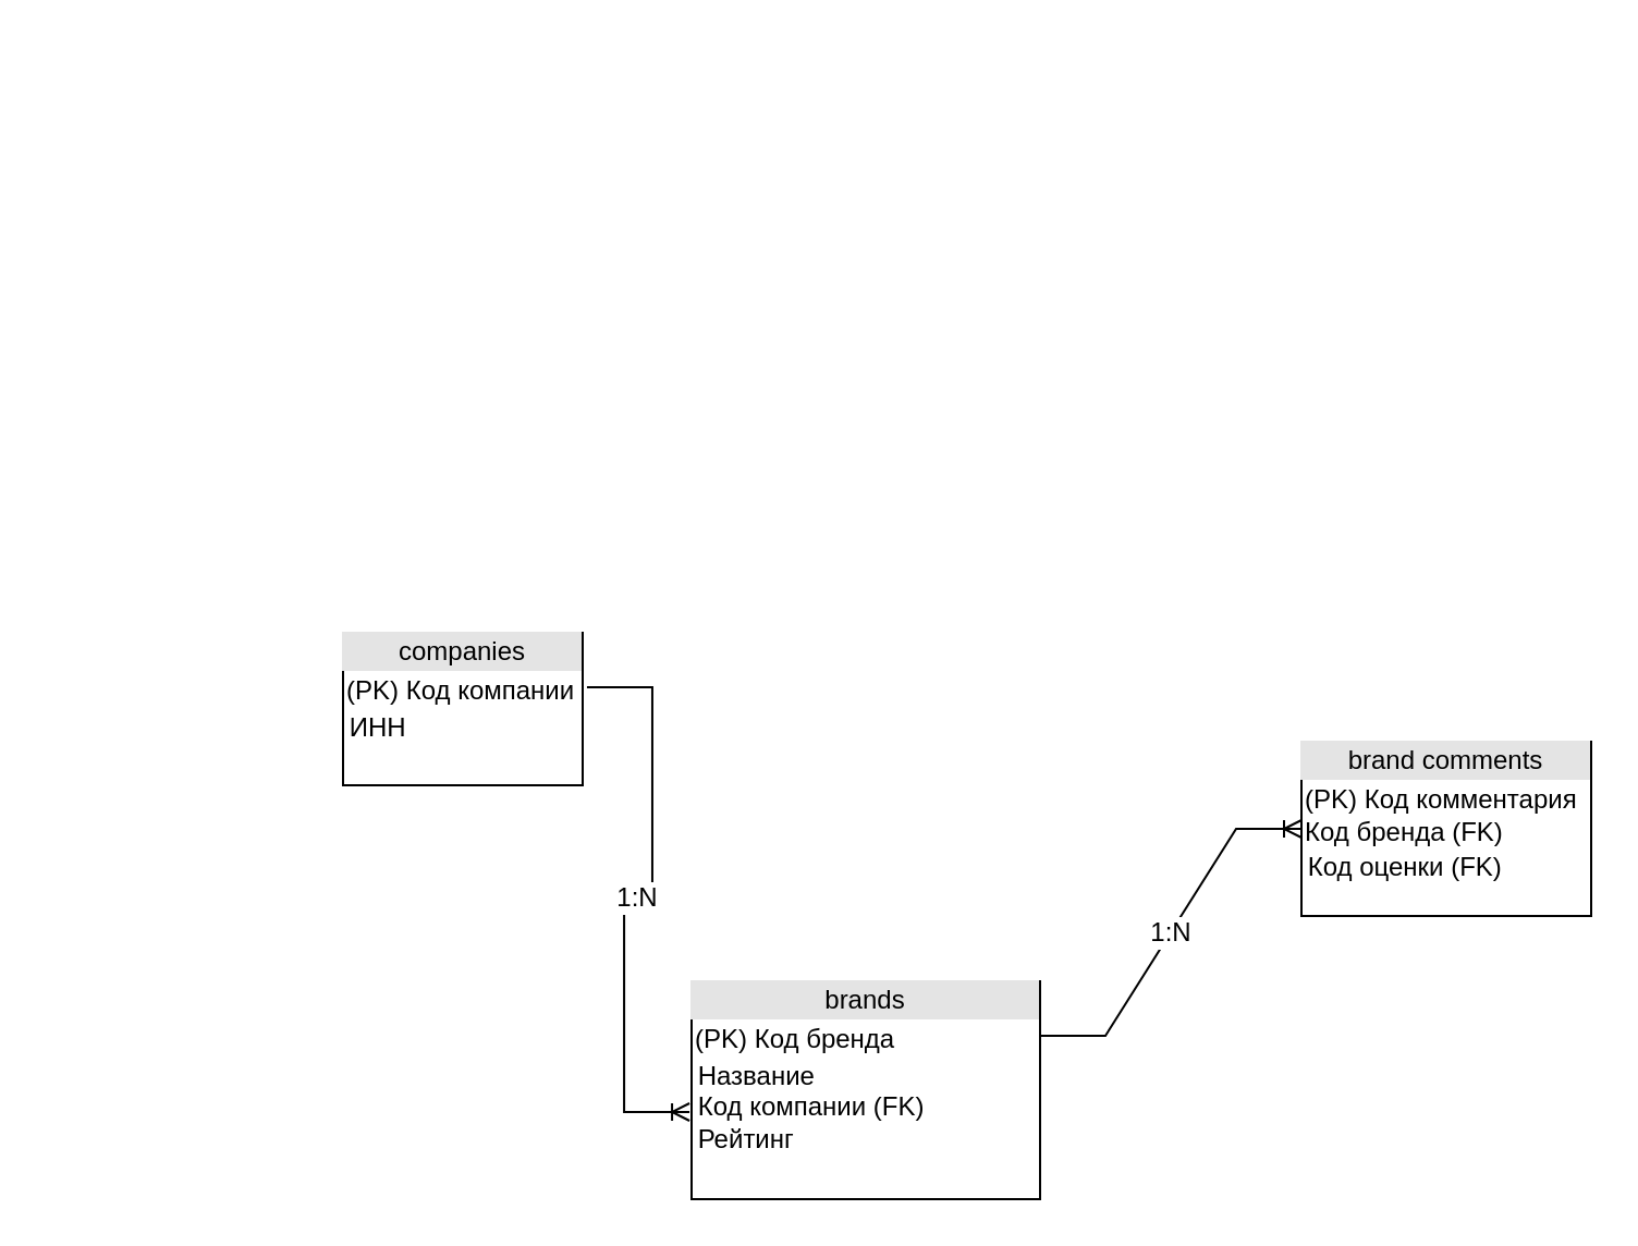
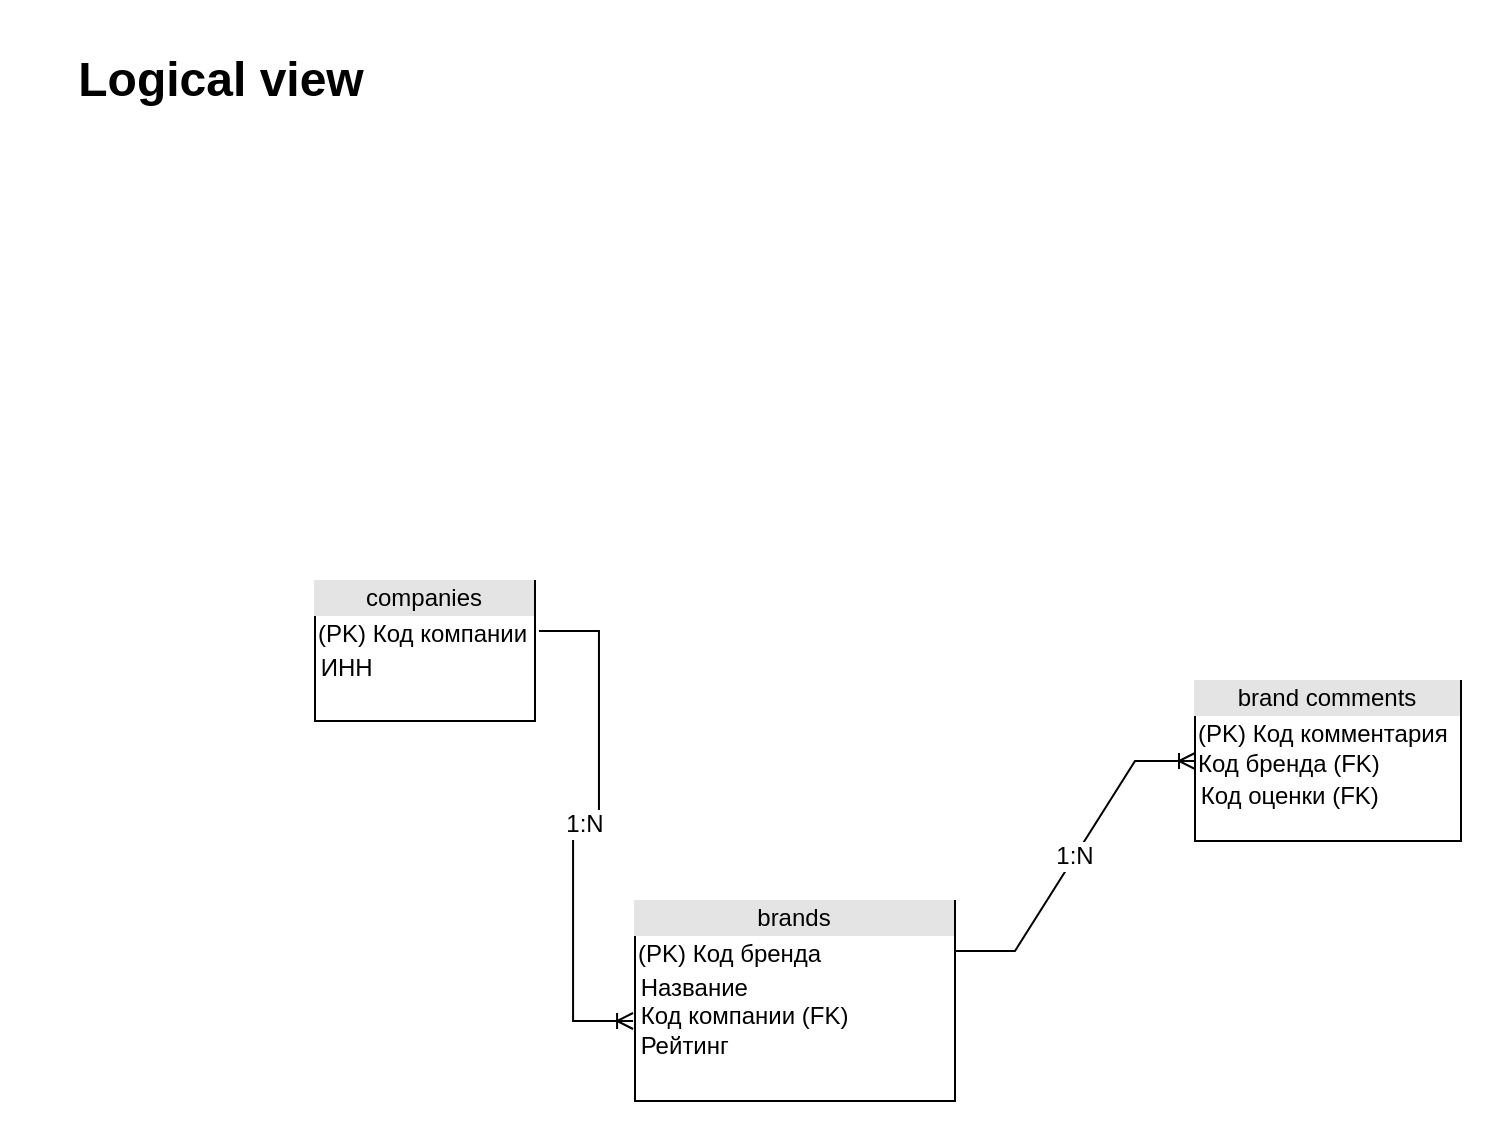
  <mxCell id="0" />
  <mxCell id="1" parent="0" />
  <mxCell id="2" value="&lt;div style=&quot;text-align: center; box-sizing: border-box; width: 100%; background: rgb(228, 228, 228); padding: 2px;&quot;&gt;brand comments&lt;/div&gt;&lt;table style=&quot;width:100%;font-size:1em;&quot; cellpadding=&quot;2&quot; cellspacing=&quot;0&quot;&gt;&lt;tbody&gt;&lt;tr&gt;&lt;td&gt;(PK) Код комментария&lt;br&gt;Код бренда (FK)&lt;/td&gt;&lt;td&gt;&lt;/td&gt;&lt;/tr&gt;&lt;/tbody&gt;&lt;/table&gt;&lt;span style=&quot;&quot;&gt;&amp;nbsp;Код оценки (FK)&lt;br&gt;&lt;/span&gt;" style="verticalAlign=top;align=left;overflow=fill;html=1;" parent="1" vertex="1"><mxGeometry x="597" y="340" width="133" height="80" as="geometry" /></mxCell>
  <mxCell id="3" value="&lt;div style=&quot;text-align: center; box-sizing: border-box; width: 100%; background: rgb(228, 228, 228); padding: 2px;&quot;&gt;brands&lt;/div&gt;&lt;table style=&quot;width:100%;font-size:1em;&quot; cellpadding=&quot;2&quot; cellspacing=&quot;0&quot;&gt;&lt;tbody&gt;&lt;tr&gt;&lt;td&gt;(PK) Код бренда&lt;br&gt;&lt;/td&gt;&lt;td&gt;&lt;/td&gt;&lt;/tr&gt;&lt;/tbody&gt;&lt;/table&gt;&lt;span style=&quot;&quot;&gt;&amp;nbsp;Название&amp;nbsp;&lt;br&gt;&amp;nbsp;Код компании (FK)&lt;br&gt;&amp;nbsp;Рейтинг&lt;br&gt;&lt;/span&gt;" style="verticalAlign=top;align=left;overflow=fill;html=1;" parent="1" vertex="1"><mxGeometry x="317" y="450" width="160" height="100" as="geometry" /></mxCell>
  <mxCell id="4" value="&lt;div style=&quot;text-align: center; box-sizing: border-box; width: 100%; background: rgb(228, 228, 228); padding: 2px;&quot;&gt;companies&lt;/div&gt;&lt;table style=&quot;width:100%;font-size:1em;&quot; cellpadding=&quot;2&quot; cellspacing=&quot;0&quot;&gt;&lt;tbody&gt;&lt;tr&gt;&lt;td&gt;(PK) Код компании&lt;/td&gt;&lt;td&gt;&lt;/td&gt;&lt;/tr&gt;&lt;/tbody&gt;&lt;/table&gt;&lt;span style=&quot;&quot;&gt;&amp;nbsp;ИНН&lt;br&gt;&lt;/span&gt;" style="verticalAlign=top;align=left;overflow=fill;html=1;" parent="1" vertex="1"><mxGeometry x="157" y="290" width="110" height="70" as="geometry" /></mxCell>
+ <mxCell id="5" value="Logical view" style="text;strokeColor=none;fillColor=none;html=1;fontSize=24;fontStyle=1;verticalAlign=middle;align=center;" parent="1" vertex="1"><mxGeometry x="20" width="180" height="40" as="geometry" y="20" /></mxCell>
  <mxCell id="6" value="1:N" style="edgeStyle=entityRelationEdgeStyle;fontSize=12;html=1;endArrow=ERoneToMany;rounded=0;exitX=1.018;exitY=0.357;exitDx=0;exitDy=0;exitPerimeter=0;entryX=-0.006;entryY=0.6;entryDx=0;entryDy=0;entryPerimeter=0;" parent="1" source="4" target="3" edge="1"><mxGeometry width="100" height="100" relative="1" as="geometry"><mxPoint x="757" y="520" as="sourcePoint" /><mxPoint x="757" y="350" as="targetPoint" /></mxGeometry></mxCell>
  <mxCell id="7" value="1:N" style="edgeStyle=entityRelationEdgeStyle;fontSize=12;html=1;endArrow=ERoneToMany;rounded=0;exitX=1;exitY=0.25;exitDx=0;exitDy=0;entryX=0;entryY=0.5;entryDx=0;entryDy=0;" parent="1" source="3" target="2" edge="1"><mxGeometry width="100" height="100" relative="1" as="geometry"><mxPoint x="657" y="450" as="sourcePoint" /><mxPoint x="757" y="350" as="targetPoint" /></mxGeometry></mxCell>
